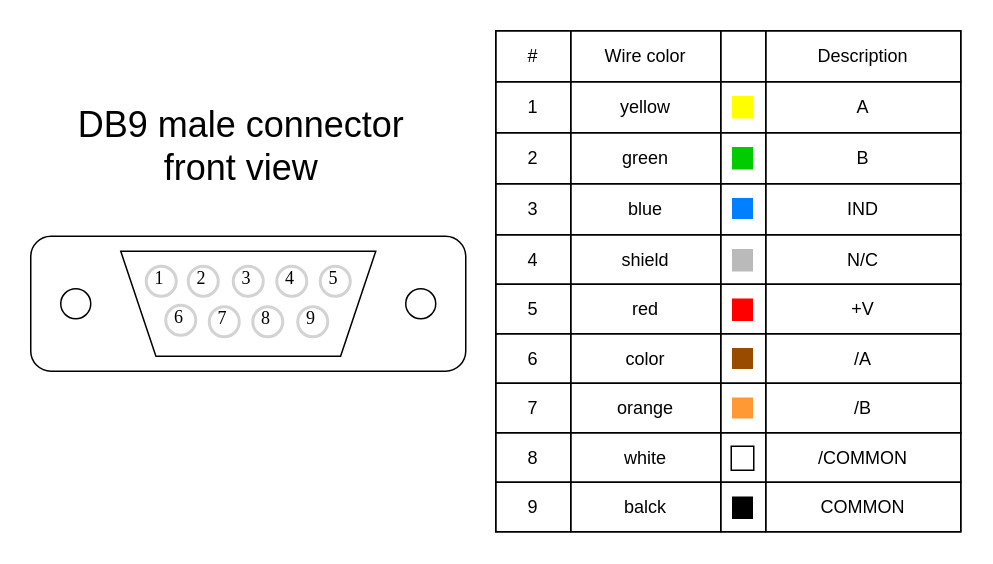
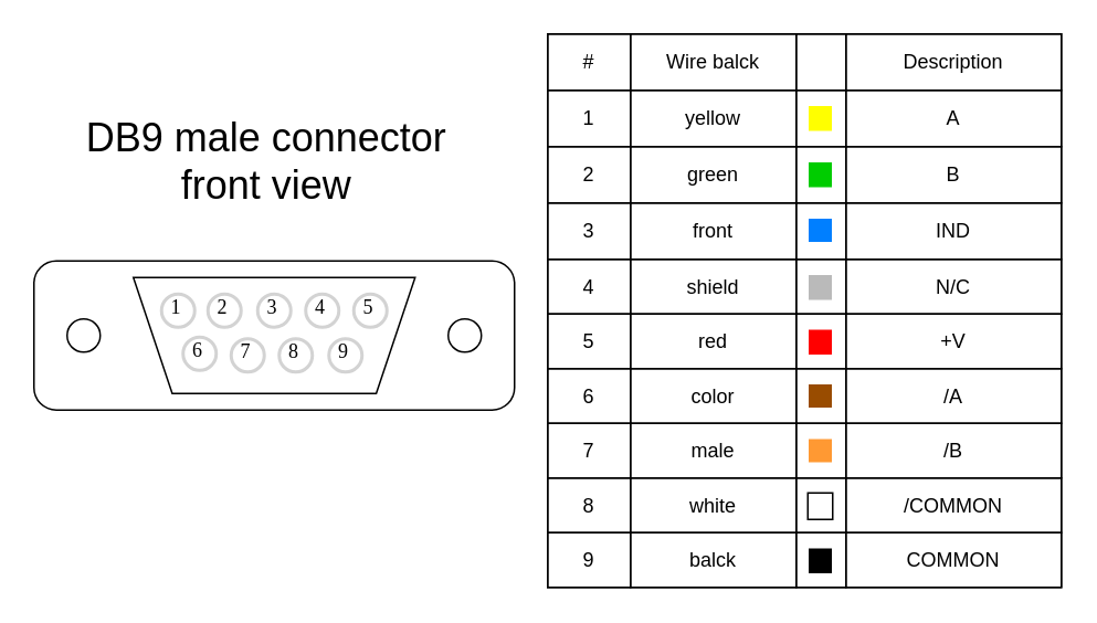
  <mxCell id="0" />
  <mxCell id="1" parent="0" />
  <mxCell id="2" value="" style="rounded=1;whiteSpace=wrap;html=1;" vertex="1" parent="1"><mxGeometry x="20" y="157" width="290" height="90" as="geometry" /></mxCell>
  <mxCell id="3" value="" style="shape=trapezoid;perimeter=trapezoidPerimeter;whiteSpace=wrap;html=1;fixedSize=1;direction=west;size=23.44;" vertex="1" parent="1"><mxGeometry x="80" y="167" width="170" height="70" as="geometry" /></mxCell>
  <mxCell id="4" value="&lt;font style=&quot;font-size: 24px;&quot;&gt;DB9 male connector&lt;/font&gt;&lt;div style=&quot;font-size: 24px;&quot;&gt;front view&lt;/div&gt;" style="text;html=1;align=center;verticalAlign=middle;resizable=0;points=[];autosize=1;strokeColor=none;fillColor=none;" vertex="1" parent="1"><mxGeometry x="40" y="62" width="240" height="70" as="geometry" /></mxCell>
  <mxCell id="5" value="1" style="ellipse;whiteSpace=wrap;html=1;aspect=fixed;strokeWidth=2;fontFamily=Tahoma;spacingBottom=4;spacingRight=2;strokeColor=#d3d3d3;" vertex="1" parent="1"><mxGeometry x="97" y="177" width="20" height="20" as="geometry" /></mxCell>
  <mxCell id="6" value="2" style="ellipse;whiteSpace=wrap;html=1;aspect=fixed;strokeWidth=2;fontFamily=Tahoma;spacingBottom=4;spacingRight=2;strokeColor=#d3d3d3;" vertex="1" parent="1"><mxGeometry x="125" y="177" width="20" height="20" as="geometry" /></mxCell>
  <mxCell id="7" value="3" style="ellipse;whiteSpace=wrap;html=1;aspect=fixed;strokeWidth=2;fontFamily=Tahoma;spacingBottom=4;spacingRight=2;strokeColor=#d3d3d3;" vertex="1" parent="1"><mxGeometry x="155" y="177" width="20" height="20" as="geometry" /></mxCell>
  <mxCell id="8" value="4" style="ellipse;whiteSpace=wrap;html=1;aspect=fixed;strokeWidth=2;fontFamily=Tahoma;spacingBottom=4;spacingRight=2;strokeColor=#d3d3d3;" vertex="1" parent="1"><mxGeometry x="184" y="177" width="20" height="20" as="geometry" /></mxCell>
  <mxCell id="9" value="5" style="ellipse;whiteSpace=wrap;html=1;aspect=fixed;strokeWidth=2;fontFamily=Tahoma;spacingBottom=4;spacingRight=2;strokeColor=#d3d3d3;" vertex="1" parent="1"><mxGeometry x="213" y="177" width="20" height="20" as="geometry" /></mxCell>
  <mxCell id="10" value="6" style="ellipse;whiteSpace=wrap;html=1;aspect=fixed;strokeWidth=2;fontFamily=Tahoma;spacingBottom=4;spacingRight=2;strokeColor=#d3d3d3;" vertex="1" parent="1"><mxGeometry x="110" y="203" width="20" height="20" as="geometry" /></mxCell>
  <mxCell id="11" value="7" style="ellipse;whiteSpace=wrap;html=1;aspect=fixed;strokeWidth=2;fontFamily=Tahoma;spacingBottom=4;spacingRight=2;strokeColor=#d3d3d3;" vertex="1" parent="1"><mxGeometry x="139" y="204" width="20" height="20" as="geometry" /></mxCell>
  <mxCell id="12" value="8" style="ellipse;whiteSpace=wrap;html=1;aspect=fixed;strokeWidth=2;fontFamily=Tahoma;spacingBottom=4;spacingRight=2;strokeColor=#d3d3d3;" vertex="1" parent="1"><mxGeometry x="168" y="204" width="20" height="20" as="geometry" /></mxCell>
  <mxCell id="13" value="9" style="ellipse;whiteSpace=wrap;html=1;aspect=fixed;strokeWidth=2;fontFamily=Tahoma;spacingBottom=4;spacingRight=2;strokeColor=#d3d3d3;" vertex="1" parent="1"><mxGeometry x="198" y="204" width="20" height="20" as="geometry" /></mxCell>
  <mxCell id="14" value="" style="ellipse;whiteSpace=wrap;html=1;" vertex="1" parent="1"><mxGeometry x="40" y="192" width="20" height="20" as="geometry" /></mxCell>
  <mxCell id="15" value="" style="ellipse;whiteSpace=wrap;html=1;" vertex="1" parent="1"><mxGeometry x="270" y="192" width="20" height="20" as="geometry" /></mxCell>
  <mxCell id="16" value="" style="childLayout=tableLayout;recursiveResize=0;shadow=0;fillColor=none;" vertex="1" parent="1"><mxGeometry x="330" y="20" width="310" height="334" as="geometry" /></mxCell>
  <mxCell id="17" value="" style="shape=tableRow;horizontal=0;startSize=0;swimlaneHead=0;swimlaneBody=0;top=0;left=0;bottom=0;right=0;dropTarget=0;collapsible=0;recursiveResize=0;expand=0;fontStyle=0;fillColor=none;strokeColor=inherit;" vertex="1" parent="16"><mxGeometry width="310" height="34" as="geometry" /></mxCell>
  <mxCell id="18" value="#" style="connectable=0;recursiveResize=0;strokeColor=inherit;fillColor=none;align=center;whiteSpace=wrap;html=1;" vertex="1" parent="17"><mxGeometry width="50" height="34" as="geometry"><mxRectangle width="50" height="34" as="alternateBounds" /></mxGeometry></mxCell>
- <mxCell id="19" value="Wire color" style="connectable=0;recursiveResize=0;strokeColor=inherit;fillColor=none;align=center;whiteSpace=wrap;html=1;" vertex="1" parent="17"><mxGeometry x="50" width="100" height="34" as="geometry"><mxRectangle width="100" height="34" as="alternateBounds" /></mxGeometry></mxCell>
+ <mxCell id="19" value="Wire balck" style="connectable=0;recursiveResize=0;strokeColor=inherit;fillColor=none;align=center;whiteSpace=wrap;html=1;" vertex="1" parent="17"><mxGeometry x="50" width="100" height="34" as="geometry"><mxRectangle width="100" height="34" as="alternateBounds" /></mxGeometry></mxCell>
  <mxCell id="20" value="" style="connectable=0;recursiveResize=0;strokeColor=inherit;fillColor=none;align=center;whiteSpace=wrap;html=1;" vertex="1" parent="17"><mxGeometry x="150" width="30" height="34" as="geometry"><mxRectangle width="30" height="34" as="alternateBounds" /></mxGeometry></mxCell>
  <mxCell id="21" value="Description" style="connectable=0;recursiveResize=0;strokeColor=inherit;fillColor=none;align=center;whiteSpace=wrap;html=1;" vertex="1" parent="17"><mxGeometry x="180" width="130" height="34" as="geometry"><mxRectangle width="130" height="34" as="alternateBounds" /></mxGeometry></mxCell>
  <mxCell id="22" value="" style="shape=tableRow;horizontal=0;startSize=0;swimlaneHead=0;swimlaneBody=0;top=0;left=0;bottom=0;right=0;dropTarget=0;collapsible=0;recursiveResize=0;expand=0;fontStyle=0;fillColor=none;strokeColor=inherit;" vertex="1" parent="16"><mxGeometry y="34" width="310" height="34" as="geometry" /></mxCell>
  <mxCell id="23" value="1" style="connectable=0;recursiveResize=0;strokeColor=inherit;fillColor=none;align=center;whiteSpace=wrap;html=1;" vertex="1" parent="22"><mxGeometry width="50" height="34" as="geometry"><mxRectangle width="50" height="34" as="alternateBounds" /></mxGeometry></mxCell>
  <mxCell id="24" value="yellow" style="connectable=0;recursiveResize=0;strokeColor=inherit;fillColor=none;align=center;whiteSpace=wrap;html=1;" vertex="1" parent="22"><mxGeometry x="50" width="100" height="34" as="geometry"><mxRectangle width="100" height="34" as="alternateBounds" /></mxGeometry></mxCell>
  <mxCell id="25" value="&amp;nbsp; &amp;nbsp;&amp;nbsp;" style="connectable=0;recursiveResize=0;strokeColor=inherit;fillColor=none;align=center;whiteSpace=wrap;html=1;labelBackgroundColor=#FFFF00;" vertex="1" parent="22"><mxGeometry x="150" width="30" height="34" as="geometry"><mxRectangle width="30" height="34" as="alternateBounds" /></mxGeometry></mxCell>
  <mxCell id="26" value="A" style="connectable=0;recursiveResize=0;strokeColor=inherit;fillColor=none;align=center;whiteSpace=wrap;html=1;" vertex="1" parent="22"><mxGeometry x="180" width="130" height="34" as="geometry"><mxRectangle width="130" height="34" as="alternateBounds" /></mxGeometry></mxCell>
  <mxCell id="27" value="" style="shape=tableRow;horizontal=0;startSize=0;swimlaneHead=0;swimlaneBody=0;top=0;left=0;bottom=0;right=0;dropTarget=0;collapsible=0;recursiveResize=0;expand=0;fontStyle=0;fillColor=none;strokeColor=inherit;" vertex="1" parent="16"><mxGeometry y="68" width="310" height="34" as="geometry" /></mxCell>
  <mxCell id="28" value="2" style="connectable=0;recursiveResize=0;strokeColor=inherit;fillColor=none;align=center;whiteSpace=wrap;html=1;" vertex="1" parent="27"><mxGeometry width="50" height="34" as="geometry"><mxRectangle width="50" height="34" as="alternateBounds" /></mxGeometry></mxCell>
  <mxCell id="29" value="green" style="connectable=0;recursiveResize=0;strokeColor=inherit;fillColor=none;align=center;whiteSpace=wrap;html=1;" vertex="1" parent="27"><mxGeometry x="50" width="100" height="34" as="geometry"><mxRectangle width="100" height="34" as="alternateBounds" /></mxGeometry></mxCell>
  <mxCell id="30" value="&amp;nbsp; &amp;nbsp;&amp;nbsp;" style="connectable=0;recursiveResize=0;strokeColor=inherit;fillColor=none;align=center;whiteSpace=wrap;html=1;fontColor=#00CC00;labelBackgroundColor=#00CC00;" vertex="1" parent="27"><mxGeometry x="150" width="30" height="34" as="geometry"><mxRectangle width="30" height="34" as="alternateBounds" /></mxGeometry></mxCell>
  <mxCell id="31" value="B" style="connectable=0;recursiveResize=0;strokeColor=inherit;fillColor=none;align=center;whiteSpace=wrap;html=1;" vertex="1" parent="27"><mxGeometry x="180" width="130" height="34" as="geometry"><mxRectangle width="130" height="34" as="alternateBounds" /></mxGeometry></mxCell>
  <mxCell id="32" value="" style="shape=tableRow;horizontal=0;startSize=0;swimlaneHead=0;swimlaneBody=0;top=0;left=0;bottom=0;right=0;dropTarget=0;collapsible=0;recursiveResize=0;expand=0;fontStyle=0;fillColor=none;strokeColor=inherit;" vertex="1" parent="16"><mxGeometry y="102" width="310" height="34" as="geometry" /></mxCell>
  <mxCell id="33" value="3" style="connectable=0;recursiveResize=0;strokeColor=inherit;fillColor=none;align=center;whiteSpace=wrap;html=1;" vertex="1" parent="32"><mxGeometry width="50" height="34" as="geometry"><mxRectangle width="50" height="34" as="alternateBounds" /></mxGeometry></mxCell>
- <mxCell id="34" value="blue" style="connectable=0;recursiveResize=0;strokeColor=inherit;fillColor=none;align=center;whiteSpace=wrap;html=1;" vertex="1" parent="32"><mxGeometry x="50" width="100" height="34" as="geometry"><mxRectangle width="100" height="34" as="alternateBounds" /></mxGeometry></mxCell>
+ <mxCell id="34" value="front" style="connectable=0;recursiveResize=0;strokeColor=inherit;fillColor=none;align=center;whiteSpace=wrap;html=1;" vertex="1" parent="32"><mxGeometry x="50" width="100" height="34" as="geometry"><mxRectangle width="100" height="34" as="alternateBounds" /></mxGeometry></mxCell>
  <mxCell id="35" value="&lt;span style=&quot;background-color: rgb(0, 127, 255);&quot;&gt;&amp;nbsp; &amp;nbsp;&amp;nbsp;&lt;/span&gt;" style="connectable=0;recursiveResize=0;strokeColor=inherit;fillColor=none;align=center;whiteSpace=wrap;html=1;" vertex="1" parent="32"><mxGeometry x="150" width="30" height="34" as="geometry"><mxRectangle width="30" height="34" as="alternateBounds" /></mxGeometry></mxCell>
  <mxCell id="36" value="IND" style="connectable=0;recursiveResize=0;strokeColor=inherit;fillColor=none;align=center;whiteSpace=wrap;html=1;" vertex="1" parent="32"><mxGeometry x="180" width="130" height="34" as="geometry"><mxRectangle width="130" height="34" as="alternateBounds" /></mxGeometry></mxCell>
  <mxCell id="37" style="shape=tableRow;horizontal=0;startSize=0;swimlaneHead=0;swimlaneBody=0;top=0;left=0;bottom=0;right=0;dropTarget=0;collapsible=0;recursiveResize=0;expand=0;fontStyle=0;fillColor=none;strokeColor=inherit;" vertex="1" parent="16"><mxGeometry y="136" width="310" height="33" as="geometry" /></mxCell>
  <mxCell id="38" value="4" style="connectable=0;recursiveResize=0;strokeColor=inherit;fillColor=none;align=center;whiteSpace=wrap;html=1;" vertex="1" parent="37"><mxGeometry width="50" height="33" as="geometry"><mxRectangle width="50" height="33" as="alternateBounds" /></mxGeometry></mxCell>
  <mxCell id="39" value="shield" style="connectable=0;recursiveResize=0;strokeColor=inherit;fillColor=none;align=center;whiteSpace=wrap;html=1;" vertex="1" parent="37"><mxGeometry x="50" width="100" height="33" as="geometry"><mxRectangle width="100" height="33" as="alternateBounds" /></mxGeometry></mxCell>
  <mxCell id="40" value="&amp;nbsp; &amp;nbsp;&amp;nbsp;" style="connectable=0;recursiveResize=0;strokeColor=inherit;fillColor=none;align=center;whiteSpace=wrap;html=1;labelBackgroundColor=#BABABA;" vertex="1" parent="37"><mxGeometry x="150" width="30" height="33" as="geometry"><mxRectangle width="30" height="33" as="alternateBounds" /></mxGeometry></mxCell>
  <mxCell id="41" value="N/C" style="connectable=0;recursiveResize=0;strokeColor=inherit;fillColor=none;align=center;whiteSpace=wrap;html=1;" vertex="1" parent="37"><mxGeometry x="180" width="130" height="33" as="geometry"><mxRectangle width="130" height="33" as="alternateBounds" /></mxGeometry></mxCell>
  <mxCell id="42" style="shape=tableRow;horizontal=0;startSize=0;swimlaneHead=0;swimlaneBody=0;top=0;left=0;bottom=0;right=0;dropTarget=0;collapsible=0;recursiveResize=0;expand=0;fontStyle=0;fillColor=none;strokeColor=inherit;" vertex="1" parent="16"><mxGeometry y="169" width="310" height="33" as="geometry" /></mxCell>
  <mxCell id="43" value="5" style="connectable=0;recursiveResize=0;strokeColor=inherit;fillColor=none;align=center;whiteSpace=wrap;html=1;" vertex="1" parent="42"><mxGeometry width="50" height="33" as="geometry"><mxRectangle width="50" height="33" as="alternateBounds" /></mxGeometry></mxCell>
  <mxCell id="44" value="red" style="connectable=0;recursiveResize=0;strokeColor=inherit;fillColor=none;align=center;whiteSpace=wrap;html=1;" vertex="1" parent="42"><mxGeometry x="50" width="100" height="33" as="geometry"><mxRectangle width="100" height="33" as="alternateBounds" /></mxGeometry></mxCell>
  <mxCell id="45" value="&amp;nbsp; &amp;nbsp;&amp;nbsp;" style="connectable=0;recursiveResize=0;strokeColor=inherit;fillColor=none;align=center;whiteSpace=wrap;html=1;labelBackgroundColor=#ff0000;" vertex="1" parent="42"><mxGeometry x="150" width="30" height="33" as="geometry"><mxRectangle width="30" height="33" as="alternateBounds" /></mxGeometry></mxCell>
  <mxCell id="46" value="+V" style="connectable=0;recursiveResize=0;strokeColor=inherit;fillColor=none;align=center;whiteSpace=wrap;html=1;" vertex="1" parent="42"><mxGeometry x="180" width="130" height="33" as="geometry"><mxRectangle width="130" height="33" as="alternateBounds" /></mxGeometry></mxCell>
  <mxCell id="47" style="shape=tableRow;horizontal=0;startSize=0;swimlaneHead=0;swimlaneBody=0;top=0;left=0;bottom=0;right=0;dropTarget=0;collapsible=0;recursiveResize=0;expand=0;fontStyle=0;fillColor=none;strokeColor=inherit;" vertex="1" parent="16"><mxGeometry y="202" width="310" height="33" as="geometry" /></mxCell>
  <mxCell id="48" value="6" style="connectable=0;recursiveResize=0;strokeColor=inherit;fillColor=none;align=center;whiteSpace=wrap;html=1;" vertex="1" parent="47"><mxGeometry width="50" height="33" as="geometry"><mxRectangle width="50" height="33" as="alternateBounds" /></mxGeometry></mxCell>
  <mxCell id="49" value="color" style="connectable=0;recursiveResize=0;strokeColor=inherit;fillColor=none;align=center;whiteSpace=wrap;html=1;" vertex="1" parent="47"><mxGeometry x="50" width="100" height="33" as="geometry"><mxRectangle width="100" height="33" as="alternateBounds" /></mxGeometry></mxCell>
  <mxCell id="50" value="&lt;span style=&quot;background-color: rgb(153, 76, 0);&quot;&gt;&amp;nbsp; &amp;nbsp;&amp;nbsp;&lt;/span&gt;" style="connectable=0;recursiveResize=0;strokeColor=inherit;fillColor=none;align=center;whiteSpace=wrap;html=1;" vertex="1" parent="47"><mxGeometry x="150" width="30" height="33" as="geometry"><mxRectangle width="30" height="33" as="alternateBounds" /></mxGeometry></mxCell>
  <mxCell id="51" value="/A" style="connectable=0;recursiveResize=0;strokeColor=inherit;fillColor=none;align=center;whiteSpace=wrap;html=1;" vertex="1" parent="47"><mxGeometry x="180" width="130" height="33" as="geometry"><mxRectangle width="130" height="33" as="alternateBounds" /></mxGeometry></mxCell>
  <mxCell id="52" style="shape=tableRow;horizontal=0;startSize=0;swimlaneHead=0;swimlaneBody=0;top=0;left=0;bottom=0;right=0;dropTarget=0;collapsible=0;recursiveResize=0;expand=0;fontStyle=0;fillColor=none;strokeColor=inherit;" vertex="1" parent="16"><mxGeometry y="235" width="310" height="33" as="geometry" /></mxCell>
  <mxCell id="53" value="7" style="connectable=0;recursiveResize=0;strokeColor=inherit;fillColor=none;align=center;whiteSpace=wrap;html=1;" vertex="1" parent="52"><mxGeometry width="50" height="33" as="geometry"><mxRectangle width="50" height="33" as="alternateBounds" /></mxGeometry></mxCell>
- <mxCell id="54" value="orange" style="connectable=0;recursiveResize=0;strokeColor=inherit;fillColor=none;align=center;whiteSpace=wrap;html=1;" vertex="1" parent="52"><mxGeometry x="50" width="100" height="33" as="geometry"><mxRectangle width="100" height="33" as="alternateBounds" /></mxGeometry></mxCell>
+ <mxCell id="54" value="male" style="connectable=0;recursiveResize=0;strokeColor=inherit;fillColor=none;align=center;whiteSpace=wrap;html=1;" vertex="1" parent="52"><mxGeometry x="50" width="100" height="33" as="geometry"><mxRectangle width="100" height="33" as="alternateBounds" /></mxGeometry></mxCell>
  <mxCell id="55" value="&lt;span style=&quot;background-color: rgb(255, 153, 51);&quot;&gt;&amp;nbsp; &amp;nbsp;&amp;nbsp;&lt;/span&gt;" style="connectable=0;recursiveResize=0;strokeColor=inherit;fillColor=none;align=center;whiteSpace=wrap;html=1;" vertex="1" parent="52"><mxGeometry x="150" width="30" height="33" as="geometry"><mxRectangle width="30" height="33" as="alternateBounds" /></mxGeometry></mxCell>
  <mxCell id="56" value="/B" style="connectable=0;recursiveResize=0;strokeColor=inherit;fillColor=none;align=center;whiteSpace=wrap;html=1;" vertex="1" parent="52"><mxGeometry x="180" width="130" height="33" as="geometry"><mxRectangle width="130" height="33" as="alternateBounds" /></mxGeometry></mxCell>
  <mxCell id="57" style="shape=tableRow;horizontal=0;startSize=0;swimlaneHead=0;swimlaneBody=0;top=0;left=0;bottom=0;right=0;dropTarget=0;collapsible=0;recursiveResize=0;expand=0;fontStyle=0;fillColor=none;strokeColor=inherit;" vertex="1" parent="16"><mxGeometry y="268" width="310" height="33" as="geometry" /></mxCell>
  <mxCell id="58" value="8" style="connectable=0;recursiveResize=0;strokeColor=inherit;fillColor=none;align=center;whiteSpace=wrap;html=1;" vertex="1" parent="57"><mxGeometry width="50" height="33" as="geometry"><mxRectangle width="50" height="33" as="alternateBounds" /></mxGeometry></mxCell>
  <mxCell id="59" value="white" style="connectable=0;recursiveResize=0;strokeColor=inherit;fillColor=none;align=center;whiteSpace=wrap;html=1;" vertex="1" parent="57"><mxGeometry x="50" width="100" height="33" as="geometry"><mxRectangle width="100" height="33" as="alternateBounds" /></mxGeometry></mxCell>
  <mxCell id="60" value="&amp;nbsp; &amp;nbsp;&amp;nbsp;" style="connectable=0;recursiveResize=0;strokeColor=inherit;fillColor=none;align=center;whiteSpace=wrap;html=1;labelBorderColor=default;" vertex="1" parent="57"><mxGeometry x="150" width="30" height="33" as="geometry"><mxRectangle width="30" height="33" as="alternateBounds" /></mxGeometry></mxCell>
  <mxCell id="61" value="/COMMON" style="connectable=0;recursiveResize=0;strokeColor=inherit;fillColor=none;align=center;whiteSpace=wrap;html=1;" vertex="1" parent="57"><mxGeometry x="180" width="130" height="33" as="geometry"><mxRectangle width="130" height="33" as="alternateBounds" /></mxGeometry></mxCell>
  <mxCell id="62" style="shape=tableRow;horizontal=0;startSize=0;swimlaneHead=0;swimlaneBody=0;top=0;left=0;bottom=0;right=0;dropTarget=0;collapsible=0;recursiveResize=0;expand=0;fontStyle=0;fillColor=none;strokeColor=inherit;" vertex="1" parent="16"><mxGeometry y="301" width="310" height="33" as="geometry" /></mxCell>
  <mxCell id="63" value="9" style="connectable=0;recursiveResize=0;strokeColor=inherit;fillColor=none;align=center;whiteSpace=wrap;html=1;" vertex="1" parent="62"><mxGeometry width="50" height="33" as="geometry"><mxRectangle width="50" height="33" as="alternateBounds" /></mxGeometry></mxCell>
  <mxCell id="64" value="balck" style="connectable=0;recursiveResize=0;strokeColor=inherit;fillColor=none;align=center;whiteSpace=wrap;html=1;" vertex="1" parent="62"><mxGeometry x="50" width="100" height="33" as="geometry"><mxRectangle width="100" height="33" as="alternateBounds" /></mxGeometry></mxCell>
  <mxCell id="65" value="&amp;nbsp; &amp;nbsp;&amp;nbsp;" style="connectable=0;recursiveResize=0;strokeColor=inherit;fillColor=none;align=center;whiteSpace=wrap;html=1;labelBackgroundColor=#000000;" vertex="1" parent="62"><mxGeometry x="150" width="30" height="33" as="geometry"><mxRectangle width="30" height="33" as="alternateBounds" /></mxGeometry></mxCell>
  <mxCell id="66" value="COMMON" style="connectable=0;recursiveResize=0;strokeColor=inherit;fillColor=none;align=center;whiteSpace=wrap;html=1;" vertex="1" parent="62"><mxGeometry x="180" width="130" height="33" as="geometry"><mxRectangle width="130" height="33" as="alternateBounds" /></mxGeometry></mxCell>
